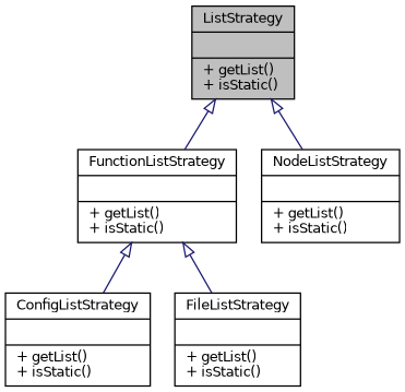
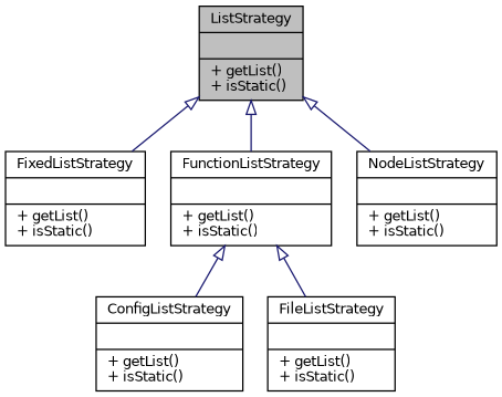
  digraph {
    node [color=black fillcolor=white fontname=Helvetica fontsize=10 shape=record style=filled]
    edge [arrowtail=onormal color=midnightblue dir=back fontname=Helvetica fontsize=10 labelfontname=Helvetica labelfontsize=10 style=solid]
    n1 [fillcolor=grey75 fontcolor=black height=0.2 label="{ListStrategy\n||+ getList()\l+ isStatic()\l}" width=0.4]
+   n2 [height=0.2 label="{FixedListStrategy\n||+ getList()\l+ isStatic()\l}" width=0.4]
    n3 [height=0.2 label="{FunctionListStrategy\n||+ getList()\l+ isStatic()\l}" width=0.4]
    n4 [height=0.2 label="{NodeListStrategy\n||+ getList()\l+ isStatic()\l}" width=0.4]
    n5 [height=0.2 label="{ConfigListStrategy\n||+ getList()\l+ isStatic()\l}" width=0.4]
    n6 [height=0.2 label="{FileListStrategy\n||+ getList()\l+ isStatic()\l}" width=0.4]
+   n1 -> n2
    n1 -> n3
    n1 -> n4
    n3 -> n5
    n3 -> n6
  }
